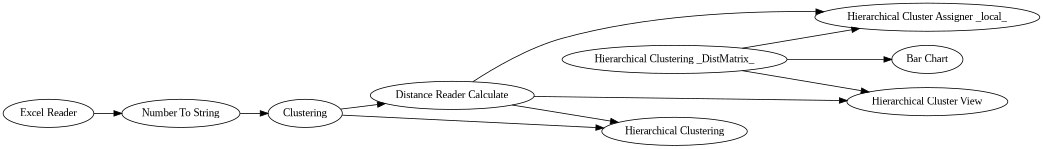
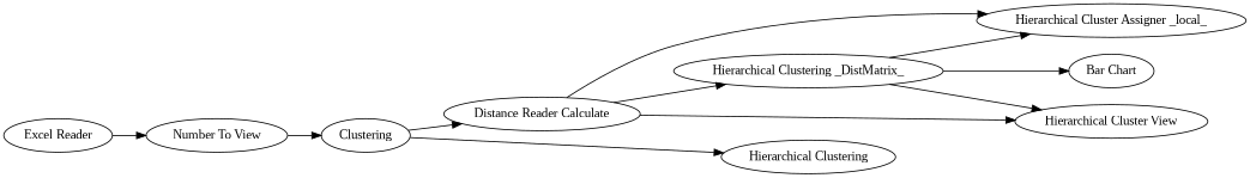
  digraph {
    fontname="Liberation Serif"
    rankdir=LR
    node [fontname="Liberation Serif"]
    edge [fontname="Liberation Serif"]
    n1 [label="Hierarchical Cluster Assigner _local_"]
    n2 [label="Distance Reader Calculate"]
    n3 [label="Hierarchical Cluster View"]
    n4 [label="Hierarchical Clustering _DistMatrix_"]
    n5 [label="Bar Chart"]
    n6 [label="Hierarchical Clustering"]
-   n7 [label="Number To String"]
+   n7 [label="Number To View"]
    n8 [label=Clustering]
    n9 [label="Excel Reader"]
    n2 -> n1
    n2 -> n3
-   n2 -> n6
+   n2 -> n4
    n4 -> n1
    n4 -> n3
    n4 -> n5
    n7 -> n8
    n8 -> n2
    n8 -> n6
    n9 -> n7
  }
